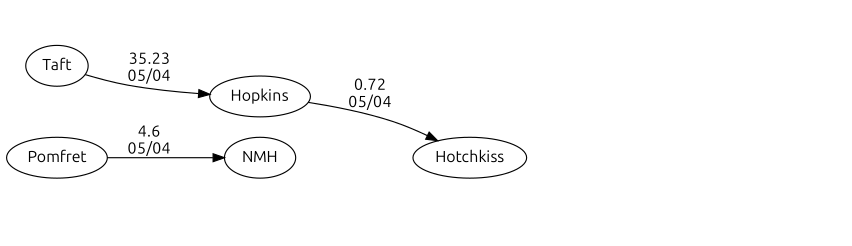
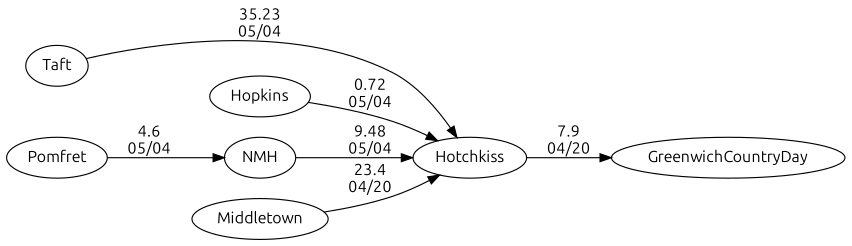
  digraph {
    fontname=Ubuntu
    rankdir=LR
    node [fontname=Ubuntu]
    edge [fontname=Ubuntu random=random]
    Hotchkiss
+   GreenwichCountryDay
    Taft
    Pomfret
    NMH
    Hopkins
-   Taft -> Hopkins [label="35.23\n05/04" weight=65]
+   Middletown
+   Hotchkiss -> GreenwichCountryDay [label="7.9\n04/20" weight=93]
+   Taft -> Hotchkiss [label="35.23\n05/04" weight=65]
    Pomfret -> NMH [label="4.6\n05/04" weight=96]
+   NMH -> Hotchkiss [label="9.48\n05/04" weight=91]
    Hopkins -> Hotchkiss [label="0.72\n05/04" weight=100]
+   Middletown -> Hotchkiss [label="23.4\n04/20" weight=77]
  }
